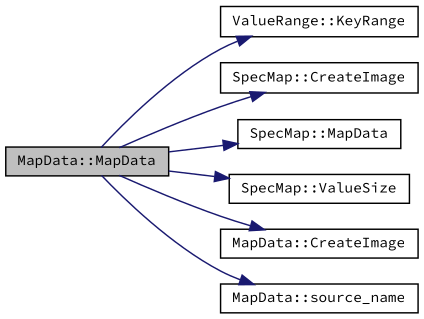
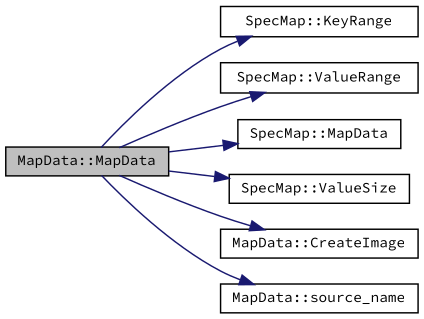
  digraph {
    fontname="Source Code Pro"
    rankdir=LR
    node [color=black fillcolor=white fontname="Source Code Pro" fontsize=10 shape=record style=filled]
    edge [color=midnightblue fontname="Source Code Pro" fontsize=10 labelfontname=Helvetica labelfontsize=10 style=solid]
    n1 [fillcolor=grey75 fontcolor=black height=0.2 label="MapData::MapData" width=0.4]
-   n2 [height=0.2 label="ValueRange::KeyRange" width=0.4]
-   n3 [height=0.2 label="SpecMap::CreateImage" width=0.4]
+   n2 [height=0.2 label="SpecMap::KeyRange" width=0.4]
+   n3 [height=0.2 label="SpecMap::ValueRange" width=0.4]
    n4 [height=0.2 label="SpecMap::MapData" width=0.4]
    n5 [height=0.2 label="SpecMap::ValueSize" width=0.4]
    n6 [height=0.2 label="MapData::CreateImage" width=0.4]
    n7 [height=0.2 label="MapData::source_name" width=0.4]
    n1 -> n2
    n1 -> n3
    n1 -> n4
    n1 -> n5
    n1 -> n6
    n1 -> n7
  }
